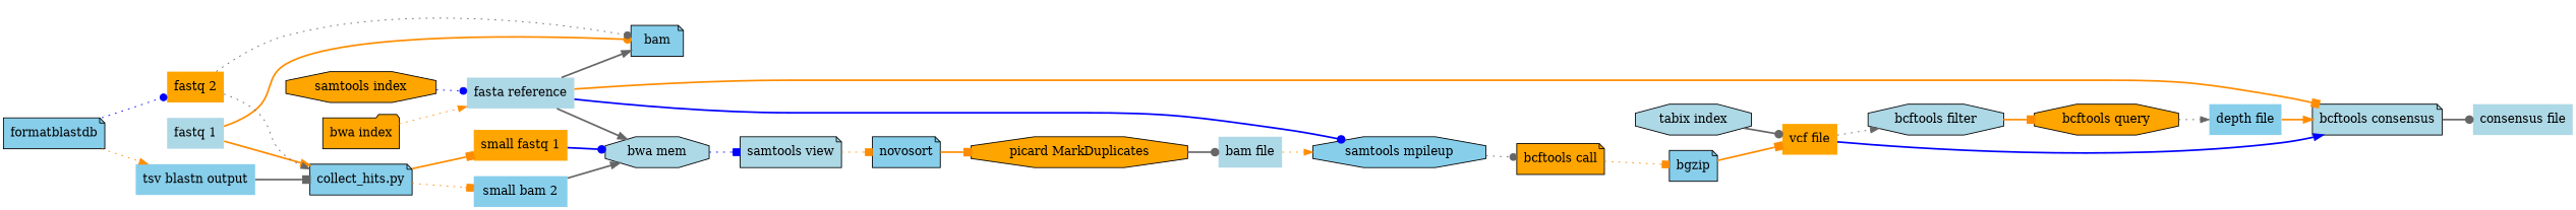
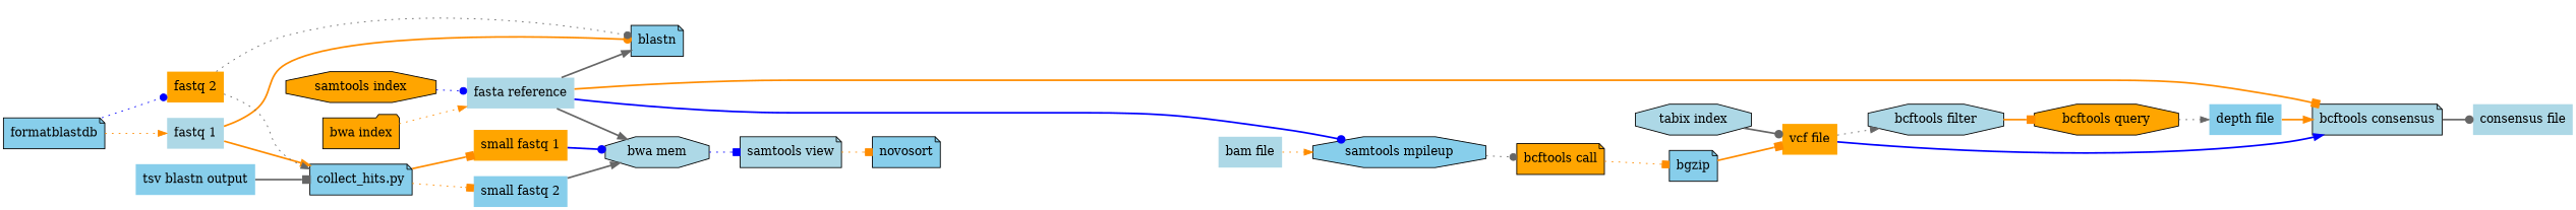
  digraph {
    rankdir=LR
    node [fillcolor=skyblue shape=none style=filled]
    edge [arrowhead=normal color=darkorange style=bold]
-   blastn [shape=note label=bam]
+   blastn [shape=note]
    "fastq 1" [fillcolor=lightblue]
    "collect_hits.py" [shape=note]
    "small fastq 1" [fillcolor=orange]
-   "small fastq 2" [label="small bam 2"]
+   "small fastq 2"
    "fastq 2" [fillcolor=orange]
    "bwa mem" [fillcolor=lightblue shape=octagon]
    "samtools view" [fillcolor=lightblue shape=note]
    "fasta reference" [fillcolor=lightblue]
    "samtools mpileup" [shape=octagon]
    "bcftools consensus" [fillcolor=lightblue shape=note]
    "bcftools call" [fillcolor=orange shape=note]
    "consensus file" [fillcolor=lightblue]
    "tsv blastn output"
    "bam file" [fillcolor=lightblue]
    "vcf file" [fillcolor=orange]
    "bcftools filter" [fillcolor=lightblue shape=octagon]
    "bcftools query" [fillcolor=orange shape=octagon]
    "depth file"
    novosort [shape=note]
-   "picard MarkDuplicates" [fillcolor=orange shape=octagon]
    "samtools index" [fillcolor=orange shape=octagon]
    "bwa index" [fillcolor=orange shape=folder]
    bgzip [shape=note]
    "tabix index" [fillcolor=lightblue shape=octagon]
    formatblastdb [shape=note]
    "fastq 1" -> blastn [arrowhead=dot]
    "fastq 1" -> "collect_hits.py"
    "collect_hits.py" -> "small fastq 1" [arrowhead=box]
    "collect_hits.py" -> "small fastq 2" [arrowhead=box style=dotted]
    "small fastq 1" -> "bwa mem" [arrowhead=dot color=blue]
    "small fastq 2" -> "bwa mem" [color=gray40]
    "fastq 2" -> blastn [arrowhead=dot color=gray40 style=dotted]
    "fastq 2" -> "collect_hits.py" [color=gray40 style=dotted]
    "bwa mem" -> "samtools view" [arrowhead=box color=blue style=dotted]
    "samtools view" -> novosort [arrowhead=box style=dotted]
    "fasta reference" -> blastn [color=gray40]
    "fasta reference" -> "bwa mem" [color=gray40]
    "fasta reference" -> "samtools mpileup" [arrowhead=dot color=blue]
    "fasta reference" -> "bcftools consensus" [arrowhead=box]
    "samtools mpileup" -> "bcftools call" [arrowhead=dot color=gray40 style=dotted]
    "bcftools consensus" -> "consensus file" [arrowhead=dot color=gray40]
    "bcftools call" -> bgzip [arrowhead=box style=dotted]
    "tsv blastn output" -> "collect_hits.py" [arrowhead=box color=gray40]
    "bam file" -> "samtools mpileup" [style=dotted]
    "vcf file" -> "bcftools consensus" [color=blue]
    "vcf file" -> "bcftools filter" [color=gray40 style=dotted]
    "bcftools filter" -> "bcftools query" [arrowhead=box]
    "bcftools query" -> "depth file" [color=gray40 style=dotted]
    "depth file" -> "bcftools consensus"
-   novosort -> "picard MarkDuplicates" [arrowhead=box]
-   "picard MarkDuplicates" -> "bam file" [arrowhead=dot color=gray40]
    "samtools index" -> "fasta reference" [arrowhead=dot color=blue style=dotted]
    "bwa index" -> "fasta reference" [style=dotted]
    bgzip -> "vcf file" [arrowhead=box]
    "tabix index" -> "vcf file" [arrowhead=dot color=gray40]
-   formatblastdb -> "tsv blastn output" [style=dotted]
+   formatblastdb -> "fastq 1" [style=dotted]
    formatblastdb -> "fastq 2" [arrowhead=dot color=blue style=dotted]
  }
